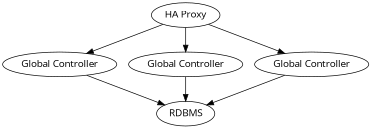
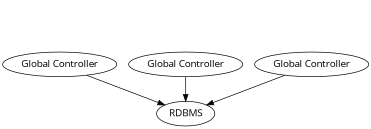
  digraph {
    fontname="Open Sans"
    node [fontname="Open Sans"]
    edge [fontname="Open Sans"]
-   n1 [label="HA Proxy"]
    n2 [label="Global Controller"]
    n3 [label="Global Controller"]
    n4 [label="Global Controller"]
    n5 [label=RDBMS]
-   n1 -> n2
-   n1 -> n3
-   n1 -> n4
    n2 -> n5
    n3 -> n5
    n4 -> n5
  }
